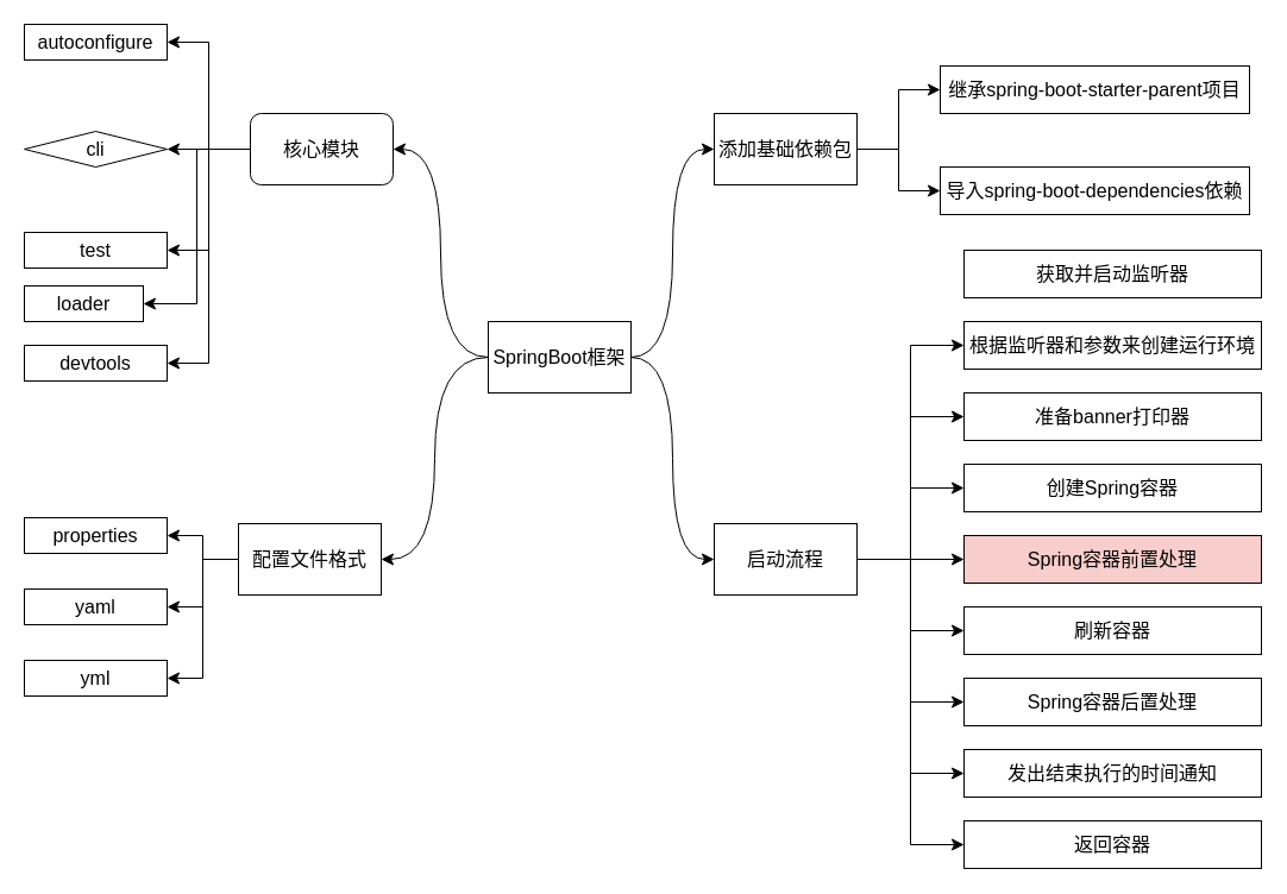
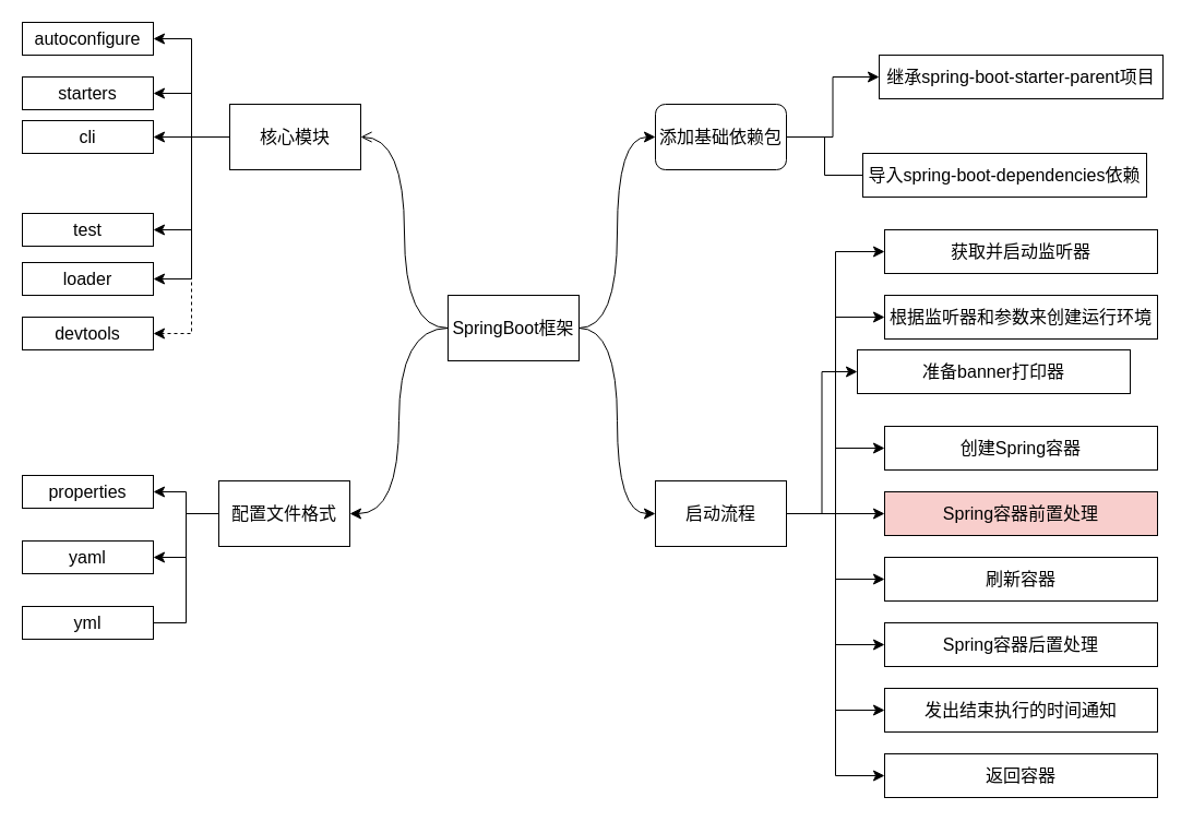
  <mxCell id="0" />
  <mxCell id="1" parent="0" />
- <mxCell id="2" style="edgeStyle=orthogonalEdgeStyle;rounded=0;orthogonalLoop=1;jettySize=auto;html=1;entryX=1;entryY=0.5;entryDx=0;entryDy=0;fontSize=16;startSize=8;endSize=8;curved=1;" edge="1" parent="1" source="6" target="13"><mxGeometry relative="1" as="geometry" /></mxCell>
+ <mxCell id="2" style="edgeStyle=orthogonalEdgeStyle;rounded=0;orthogonalLoop=1;jettySize=auto;html=1;entryX=1;entryY=0.5;entryDx=0;entryDy=0;fontSize=16;startSize=8;endSize=8;curved=1;endArrow=open;" edge="1" parent="1" source="6" target="13"><mxGeometry relative="1" as="geometry" /></mxCell>
  <mxCell id="3" style="edgeStyle=orthogonalEdgeStyle;curved=1;rounded=0;orthogonalLoop=1;jettySize=auto;html=1;entryX=1;entryY=0.5;entryDx=0;entryDy=0;fontSize=16;startSize=8;endSize=8;" edge="1" parent="1" source="6" target="23"><mxGeometry relative="1" as="geometry" /></mxCell>
  <mxCell id="4" style="edgeStyle=orthogonalEdgeStyle;curved=1;rounded=0;orthogonalLoop=1;jettySize=auto;html=1;entryX=0;entryY=0.5;entryDx=0;entryDy=0;fontSize=16;startSize=8;endSize=8;" edge="1" parent="1" source="6" target="41"><mxGeometry relative="1" as="geometry" /></mxCell>
  <mxCell id="5" style="edgeStyle=orthogonalEdgeStyle;curved=1;rounded=0;orthogonalLoop=1;jettySize=auto;html=1;entryX=0;entryY=0.5;entryDx=0;entryDy=0;fontSize=16;startSize=8;endSize=8;" edge="1" parent="1" source="6" target="29"><mxGeometry relative="1" as="geometry" /></mxCell>
  <mxCell id="6" value="SpringBoot框架" style="rounded=0;whiteSpace=wrap;html=1;fontSize=16;" vertex="1" parent="1"><mxGeometry x="410" y="270" width="120" height="60" as="geometry" /></mxCell>
  <mxCell id="7" style="edgeStyle=orthogonalEdgeStyle;rounded=0;orthogonalLoop=1;jettySize=auto;html=1;entryX=1;entryY=0.5;entryDx=0;entryDy=0;fontSize=16;startSize=8;endSize=8;" edge="1" parent="1" source="13" target="14"><mxGeometry relative="1" as="geometry" /></mxCell>
+ <mxCell id="8" style="edgeStyle=orthogonalEdgeStyle;rounded=0;orthogonalLoop=1;jettySize=auto;html=1;entryX=1;entryY=0.5;entryDx=0;entryDy=0;fontSize=16;startSize=8;endSize=8;" edge="1" parent="1" source="13" target="15"><mxGeometry relative="1" as="geometry" /></mxCell>
  <mxCell id="9" style="edgeStyle=orthogonalEdgeStyle;rounded=0;orthogonalLoop=1;jettySize=auto;html=1;entryX=1;entryY=0.5;entryDx=0;entryDy=0;fontSize=16;startSize=8;endSize=8;" edge="1" parent="1" source="13" target="16"><mxGeometry relative="1" as="geometry" /></mxCell>
  <mxCell id="10" style="edgeStyle=orthogonalEdgeStyle;rounded=0;orthogonalLoop=1;jettySize=auto;html=1;entryX=1;entryY=0.5;entryDx=0;entryDy=0;fontSize=16;startSize=8;endSize=8;" edge="1" parent="1" source="13" target="17"><mxGeometry relative="1" as="geometry" /></mxCell>
  <mxCell id="11" style="edgeStyle=orthogonalEdgeStyle;rounded=0;orthogonalLoop=1;jettySize=auto;html=1;entryX=1;entryY=0.5;entryDx=0;entryDy=0;fontSize=16;startSize=8;endSize=8;" edge="1" parent="1" source="13" target="18"><mxGeometry relative="1" as="geometry" /></mxCell>
- <mxCell id="12" style="edgeStyle=orthogonalEdgeStyle;rounded=0;orthogonalLoop=1;jettySize=auto;html=1;entryX=1;entryY=0.5;entryDx=0;entryDy=0;fontSize=16;startSize=8;endSize=8;" edge="1" parent="1" source="13" target="19"><mxGeometry relative="1" as="geometry" /></mxCell>
- <mxCell id="13" value="核心模块" style="whiteSpace=wrap;html=1;fontSize=16;rounded=1;" vertex="1" parent="1"><mxGeometry x="210" y="95" width="120" height="60" as="geometry" /></mxCell>
+ <mxCell id="12" style="edgeStyle=orthogonalEdgeStyle;rounded=0;orthogonalLoop=1;jettySize=auto;html=1;entryX=1;entryY=0.5;entryDx=0;entryDy=0;fontSize=16;startSize=8;endSize=8;dashed=1;" edge="1" parent="1" source="13" target="19"><mxGeometry relative="1" as="geometry" /></mxCell>
+ <mxCell id="13" value="核心模块" style="rounded=0;whiteSpace=wrap;html=1;fontSize=16;" vertex="1" parent="1"><mxGeometry x="210" y="95" width="120" height="60" as="geometry" /></mxCell>
  <mxCell id="14" value="autoconfigure" style="rounded=0;whiteSpace=wrap;html=1;fontSize=16;" vertex="1" parent="1"><mxGeometry x="20" y="20" width="120" height="30" as="geometry" /></mxCell>
- <mxCell id="16" value="cli" style="rhombus;whiteSpace=wrap;html=1;fontSize=16;" vertex="1" parent="1"><mxGeometry x="20" width="120" height="30" as="geometry" y="110" /></mxCell>
+ <mxCell id="15" value="starters" style="rounded=0;whiteSpace=wrap;html=1;fontSize=16;" vertex="1" parent="1"><mxGeometry x="20" y="70" width="120" height="30" as="geometry" /></mxCell>
+ <mxCell id="16" value="cli" style="rounded=0;whiteSpace=wrap;html=1;fontSize=16;" vertex="1" parent="1"><mxGeometry x="20" width="120" height="30" as="geometry" y="110" /></mxCell>
  <mxCell id="17" value="test" style="rounded=0;whiteSpace=wrap;html=1;fontSize=16;" vertex="1" parent="1"><mxGeometry x="20" y="195" width="120" height="30" as="geometry" /></mxCell>
- <mxCell id="18" value="loader" style="rounded=0;whiteSpace=wrap;html=1;fontSize=16;" vertex="1" parent="1"><mxGeometry x="20" y="240" width="100" height="30" as="geometry" /></mxCell>
+ <mxCell id="18" value="loader" style="rounded=0;whiteSpace=wrap;html=1;fontSize=16;" vertex="1" parent="1"><mxGeometry x="20" y="240" width="120" height="30" as="geometry" /></mxCell>
  <mxCell id="19" value="devtools" style="rounded=0;whiteSpace=wrap;html=1;fontSize=16;" vertex="1" parent="1"><mxGeometry x="20" y="290" width="120" height="30" as="geometry" /></mxCell>
  <mxCell id="20" style="edgeStyle=orthogonalEdgeStyle;rounded=0;orthogonalLoop=1;jettySize=auto;html=1;entryX=1;entryY=0.5;entryDx=0;entryDy=0;fontSize=16;startSize=8;endSize=8;" edge="1" parent="1" source="23" target="24"><mxGeometry relative="1" as="geometry" /></mxCell>
  <mxCell id="21" style="edgeStyle=orthogonalEdgeStyle;rounded=0;orthogonalLoop=1;jettySize=auto;html=1;entryX=1;entryY=0.5;entryDx=0;entryDy=0;fontSize=16;startSize=8;endSize=8;" edge="1" parent="1" source="23" target="25"><mxGeometry relative="1" as="geometry" /></mxCell>
- <mxCell id="22" style="edgeStyle=orthogonalEdgeStyle;rounded=0;orthogonalLoop=1;jettySize=auto;html=1;entryX=1;entryY=0.5;entryDx=0;entryDy=0;fontSize=16;startSize=8;endSize=8;" edge="1" parent="1" source="23" target="26"><mxGeometry relative="1" as="geometry" /></mxCell>
+ <mxCell id="22" style="edgeStyle=orthogonalEdgeStyle;rounded=0;orthogonalLoop=1;jettySize=auto;html=1;entryX=1;entryY=0.5;entryDx=0;entryDy=0;fontSize=16;startSize=8;endSize=8;endArrow=none;" edge="1" parent="1" source="23" target="26"><mxGeometry relative="1" as="geometry" /></mxCell>
  <mxCell id="23" value="配置文件格式" style="rounded=0;whiteSpace=wrap;html=1;fontSize=16;" vertex="1" parent="1"><mxGeometry x="200" y="440" width="120" height="60" as="geometry" /></mxCell>
  <mxCell id="24" value="properties" style="rounded=0;whiteSpace=wrap;html=1;fontSize=16;" vertex="1" parent="1"><mxGeometry x="20" y="435" width="120" height="30" as="geometry" /></mxCell>
  <mxCell id="25" value="yaml" style="rounded=0;whiteSpace=wrap;html=1;fontSize=16;" vertex="1" parent="1"><mxGeometry x="20" y="495" width="120" height="30" as="geometry" /></mxCell>
  <mxCell id="26" value="yml" style="rounded=0;whiteSpace=wrap;html=1;fontSize=16;" vertex="1" parent="1"><mxGeometry x="20" y="555" width="120" height="30" as="geometry" /></mxCell>
  <mxCell id="27" style="edgeStyle=orthogonalEdgeStyle;rounded=0;orthogonalLoop=1;jettySize=auto;html=1;entryX=0;entryY=0.5;entryDx=0;entryDy=0;fontSize=16;startSize=8;endSize=8;" edge="1" parent="1" source="29" target="30"><mxGeometry relative="1" as="geometry" /></mxCell>
- <mxCell id="28" style="edgeStyle=orthogonalEdgeStyle;rounded=0;orthogonalLoop=1;jettySize=auto;html=1;entryX=0;entryY=0.5;entryDx=0;entryDy=0;fontSize=16;startSize=8;endSize=8;" edge="1" parent="1" source="29" target="31"><mxGeometry relative="1" as="geometry" /></mxCell>
- <mxCell id="29" value="添加基础依赖包" style="rounded=0;whiteSpace=wrap;html=1;fontSize=16;" vertex="1" parent="1"><mxGeometry x="600" y="95" width="120" height="60" as="geometry" /></mxCell>
- <mxCell id="30" value="继承spring-boot-starter-parent项目" style="rounded=0;whiteSpace=wrap;html=1;fontSize=16;" vertex="1" parent="1"><mxGeometry x="790" y="55" width="260" height="40" as="geometry" /></mxCell>
+ <mxCell id="28" style="edgeStyle=orthogonalEdgeStyle;rounded=0;orthogonalLoop=1;jettySize=auto;html=1;entryX=0;entryY=0.5;entryDx=0;entryDy=0;fontSize=16;startSize=8;endSize=8;endArrow=none;" edge="1" parent="1" source="29" target="31"><mxGeometry relative="1" as="geometry" /></mxCell>
+ <mxCell id="29" value="添加基础依赖包" style="whiteSpace=wrap;html=1;fontSize=16;rounded=1;" vertex="1" parent="1"><mxGeometry x="600" y="95" width="120" height="60" as="geometry" /></mxCell>
+ <mxCell id="30" value="继承spring-boot-starter-parent项目" style="rounded=0;whiteSpace=wrap;html=1;fontSize=16;" vertex="1" parent="1"><mxGeometry x="805" y="50" width="260" height="40" as="geometry" /></mxCell>
  <mxCell id="31" value="导入spring-boot-dependencies依赖" style="rounded=0;whiteSpace=wrap;html=1;fontSize=16;" vertex="1" parent="1"><mxGeometry x="790" y="140" width="260" height="40" as="geometry" /></mxCell>
+ <mxCell id="32" style="edgeStyle=orthogonalEdgeStyle;rounded=0;orthogonalLoop=1;jettySize=auto;html=1;entryX=0;entryY=0.5;entryDx=0;entryDy=0;fontSize=16;startSize=8;endSize=8;" edge="1" parent="1" source="41" target="42"><mxGeometry relative="1" as="geometry" /></mxCell>
  <mxCell id="33" style="edgeStyle=orthogonalEdgeStyle;rounded=0;orthogonalLoop=1;jettySize=auto;html=1;entryX=0;entryY=0.5;entryDx=0;entryDy=0;fontSize=16;startSize=8;endSize=8;" edge="1" parent="1" source="41" target="45"><mxGeometry relative="1" as="geometry" /></mxCell>
  <mxCell id="34" style="edgeStyle=orthogonalEdgeStyle;rounded=0;orthogonalLoop=1;jettySize=auto;html=1;entryX=0;entryY=0.5;entryDx=0;entryDy=0;fontSize=16;startSize=8;endSize=8;" edge="1" parent="1" source="41" target="46"><mxGeometry relative="1" as="geometry" /></mxCell>
  <mxCell id="35" style="edgeStyle=orthogonalEdgeStyle;rounded=0;orthogonalLoop=1;jettySize=auto;html=1;entryX=0;entryY=0.5;entryDx=0;entryDy=0;fontSize=16;startSize=8;endSize=8;" edge="1" parent="1" source="41" target="47"><mxGeometry relative="1" as="geometry" /></mxCell>
  <mxCell id="36" style="edgeStyle=orthogonalEdgeStyle;rounded=0;orthogonalLoop=1;jettySize=auto;html=1;entryX=0;entryY=0.5;entryDx=0;entryDy=0;fontSize=16;startSize=8;endSize=8;" edge="1" parent="1" source="41" target="48"><mxGeometry relative="1" as="geometry" /></mxCell>
  <mxCell id="37" style="edgeStyle=orthogonalEdgeStyle;rounded=0;orthogonalLoop=1;jettySize=auto;html=1;entryX=0;entryY=0.5;entryDx=0;entryDy=0;fontSize=16;startSize=8;endSize=8;" edge="1" parent="1" source="41" target="44"><mxGeometry relative="1" as="geometry" /></mxCell>
  <mxCell id="38" style="edgeStyle=orthogonalEdgeStyle;rounded=0;orthogonalLoop=1;jettySize=auto;html=1;entryX=0;entryY=0.5;entryDx=0;entryDy=0;fontSize=16;startSize=8;endSize=8;" edge="1" parent="1" source="41" target="49"><mxGeometry relative="1" as="geometry" /></mxCell>
  <mxCell id="39" style="edgeStyle=orthogonalEdgeStyle;rounded=0;orthogonalLoop=1;jettySize=auto;html=1;entryX=0;entryY=0.5;entryDx=0;entryDy=0;fontSize=16;startSize=8;endSize=8;" edge="1" parent="1" source="41" target="50"><mxGeometry relative="1" as="geometry" /></mxCell>
  <mxCell id="40" style="edgeStyle=orthogonalEdgeStyle;rounded=0;orthogonalLoop=1;jettySize=auto;html=1;entryX=0;entryY=0.5;entryDx=0;entryDy=0;fontSize=16;startSize=8;endSize=8;" edge="1" parent="1" source="41" target="43"><mxGeometry relative="1" as="geometry" /></mxCell>
  <mxCell id="41" value="启动流程" style="rounded=0;whiteSpace=wrap;html=1;fontSize=16;" vertex="1" parent="1"><mxGeometry x="600" y="440" width="120" height="60" as="geometry" /></mxCell>
  <mxCell id="42" value="获取并启动监听器" style="rounded=0;whiteSpace=wrap;html=1;fontSize=16;" vertex="1" parent="1"><mxGeometry x="810" y="210" width="250" height="40" as="geometry" /></mxCell>
  <mxCell id="43" value="Spring容器后置处理" style="rounded=0;whiteSpace=wrap;html=1;fontSize=16;" vertex="1" parent="1"><mxGeometry x="810" y="570" width="250" height="40" as="geometry" /></mxCell>
  <mxCell id="44" value="刷新容器" style="rounded=0;whiteSpace=wrap;html=1;fontSize=16;" vertex="1" parent="1"><mxGeometry x="810" y="510" width="250" height="40" as="geometry" /></mxCell>
  <mxCell id="45" value="根据监听器和参数来创建运行环境" style="rounded=0;whiteSpace=wrap;html=1;fontSize=16;" vertex="1" parent="1"><mxGeometry x="810" y="270" width="250" height="40" as="geometry" /></mxCell>
- <mxCell id="46" value="准备banner打印器" style="rounded=0;whiteSpace=wrap;html=1;fontSize=16;" vertex="1" parent="1"><mxGeometry x="810" y="330" width="250" height="40" as="geometry" /></mxCell>
+ <mxCell id="46" value="准备banner打印器" style="rounded=0;whiteSpace=wrap;html=1;fontSize=16;" vertex="1" parent="1"><mxGeometry x="785" y="320" width="250" height="40" as="geometry" /></mxCell>
  <mxCell id="47" value="创建Spring容器" style="rounded=0;whiteSpace=wrap;html=1;fontSize=16;" vertex="1" parent="1"><mxGeometry x="810" y="390" width="250" height="40" as="geometry" /></mxCell>
  <mxCell id="48" value="Spring容器前置处理" style="rounded=0;whiteSpace=wrap;html=1;fontSize=16;fillColor=#f8cecc;" vertex="1" parent="1"><mxGeometry x="810" y="450" width="250" height="40" as="geometry" /></mxCell>
  <mxCell id="49" value="发出结束执行的时间通知" style="rounded=0;whiteSpace=wrap;html=1;fontSize=16;" vertex="1" parent="1"><mxGeometry x="810" y="630" width="250" height="40" as="geometry" /></mxCell>
  <mxCell id="50" value="返回容器" style="rounded=0;whiteSpace=wrap;html=1;fontSize=16;" vertex="1" parent="1"><mxGeometry x="810" y="690" width="250" height="40" as="geometry" /></mxCell>
